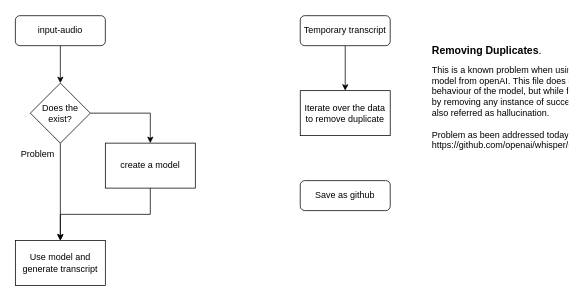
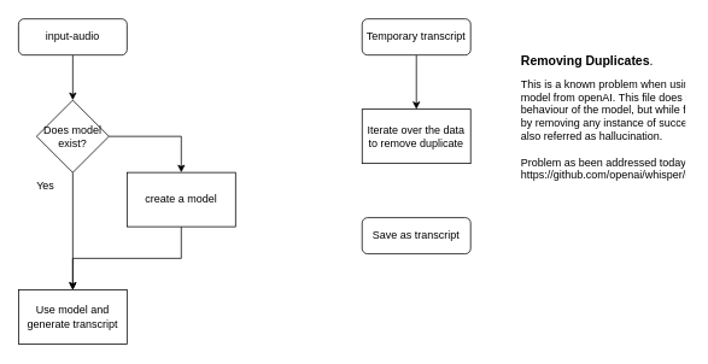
  <mxCell id="0" />
  <mxCell id="1" parent="0" />
  <mxCell id="2" value="" style="edgeStyle=orthogonalEdgeStyle;rounded=0;orthogonalLoop=1;jettySize=auto;html=1;" edge="1" parent="1" source="3" target="6"><mxGeometry relative="1" as="geometry" /></mxCell>
  <mxCell id="3" value="input-audio" style="rounded=1;whiteSpace=wrap;html=1;fontSize=12;glass=0;strokeWidth=1;shadow=0;" parent="1" vertex="1"><mxGeometry x="20" y="20" width="120" height="40" as="geometry" /></mxCell>
  <mxCell id="4" value="" style="edgeStyle=orthogonalEdgeStyle;rounded=0;orthogonalLoop=1;jettySize=auto;html=1;" edge="1" parent="1" source="6" target="7"><mxGeometry relative="1" as="geometry" /></mxCell>
  <mxCell id="5" value="" style="edgeStyle=orthogonalEdgeStyle;rounded=0;orthogonalLoop=1;jettySize=auto;html=1;entryX=0.5;entryY=0;entryDx=0;entryDy=0;" edge="1" parent="1" source="6" target="9"><mxGeometry relative="1" as="geometry" /></mxCell>
- <mxCell id="6" value="Does the exist?" style="rhombus;whiteSpace=wrap;html=1;" vertex="1" parent="1"><mxGeometry x="40" y="110" width="80" height="80" as="geometry" /></mxCell>
+ <mxCell id="6" value="Does model exist?" style="rhombus;whiteSpace=wrap;html=1;" vertex="1" parent="1"><mxGeometry x="40" y="110" width="80" height="80" as="geometry" /></mxCell>
  <mxCell id="7" value="Use model and generate transcript" style="whiteSpace=wrap;html=1;" vertex="1" parent="1"><mxGeometry x="20" y="320" width="120" height="60" as="geometry" /></mxCell>
  <mxCell id="8" style="edgeStyle=orthogonalEdgeStyle;rounded=0;orthogonalLoop=1;jettySize=auto;html=1;exitX=0.5;exitY=1;exitDx=0;exitDy=0;entryX=0.5;entryY=0;entryDx=0;entryDy=0;" edge="1" parent="1" source="9" target="7"><mxGeometry relative="1" as="geometry"><mxPoint x="110" y="370" as="targetPoint" /></mxGeometry></mxCell>
  <mxCell id="9" value="create a model" style="whiteSpace=wrap;html=1;" vertex="1" parent="1"><mxGeometry x="140" y="190" width="120" height="60" as="geometry" /></mxCell>
- <mxCell id="10" value="Problem" style="text;html=1;strokeColor=none;fillColor=none;align=center;verticalAlign=middle;whiteSpace=wrap;rounded=0;" vertex="1" parent="1"><mxGeometry x="20" y="190" width="60" height="30" as="geometry" /></mxCell>
+ <mxCell id="10" value="Yes" style="text;html=1;strokeColor=none;fillColor=none;align=center;verticalAlign=middle;whiteSpace=wrap;rounded=0;" vertex="1" parent="1"><mxGeometry x="20" y="190" width="60" height="30" as="geometry" /></mxCell>
  <mxCell id="11" value="" style="edgeStyle=orthogonalEdgeStyle;rounded=0;orthogonalLoop=1;jettySize=auto;html=1;" edge="1" parent="1" source="12" target="14"><mxGeometry relative="1" as="geometry" /></mxCell>
  <mxCell id="12" value="Temporary transcript" style="rounded=1;whiteSpace=wrap;html=1;fontSize=12;glass=0;strokeWidth=1;shadow=0;" vertex="1" parent="1"><mxGeometry x="400" y="20" width="120" height="40" as="geometry" /></mxCell>
- <mxCell id="13" value="Save as github" style="rounded=1;whiteSpace=wrap;html=1;fontSize=12;glass=0;strokeWidth=1;shadow=0;" vertex="1" parent="1"><mxGeometry x="400" y="240" width="120" height="40" as="geometry" /></mxCell>
+ <mxCell id="13" value="Save as transcript" style="rounded=1;whiteSpace=wrap;html=1;fontSize=12;glass=0;strokeWidth=1;shadow=0;" vertex="1" parent="1"><mxGeometry x="400" y="240" width="120" height="40" as="geometry" /></mxCell>
  <mxCell id="14" value="Iterate over the data to remove duplicate" style="whiteSpace=wrap;html=1;" vertex="1" parent="1"><mxGeometry x="400" y="120" width="120" height="60" as="geometry" /></mxCell>
  <mxCell id="15" value="&lt;h1 style=&quot;font-size: 14px;&quot;&gt;&lt;span style=&quot;background-color: initial;&quot;&gt;Removing Duplicates&lt;/span&gt;&lt;span style=&quot;background-color: initial; font-weight: normal;&quot;&gt;.&lt;/span&gt;&lt;br&gt;&lt;/h1&gt;&lt;div&gt;This is a known problem when using the whisper model from openAI. This file does not fix the behaviour of the model, but while fix the output file by removing any instance of succeeding duplicates, also referred as hallucination.&amp;nbsp;&lt;br&gt;&lt;br&gt;Problem as been addressed today:&lt;br&gt;https://github.com/openai/whisper/discussions/1059&lt;br&gt;&lt;/div&gt;&lt;div&gt;&lt;br&gt;&lt;/div&gt;" style="text;html=1;strokeColor=none;fillColor=none;spacing=5;spacingTop=-20;whiteSpace=wrap;overflow=hidden;rounded=0;" vertex="1" parent="1"><mxGeometry x="571" y="60" width="190" height="150" as="geometry" /></mxCell>
